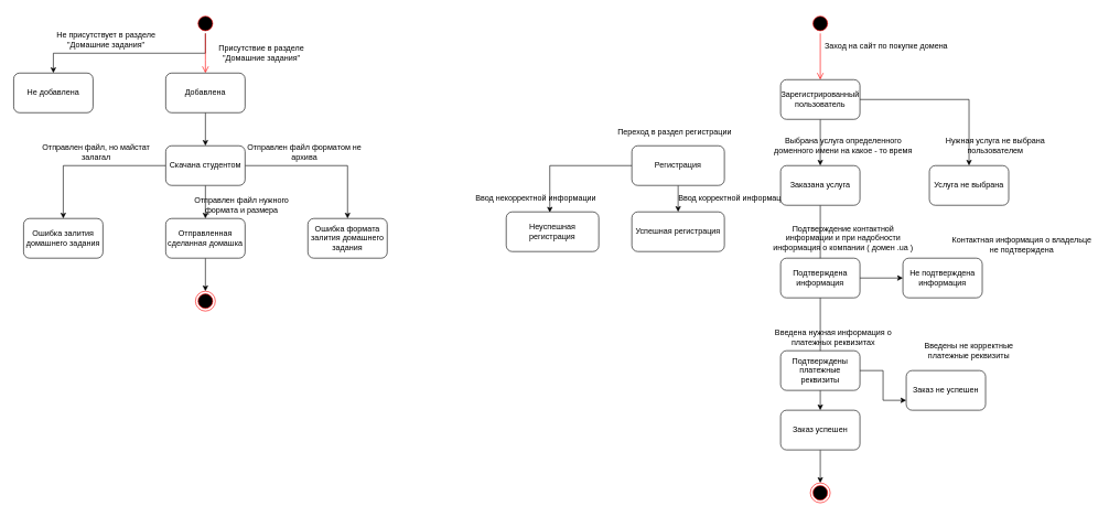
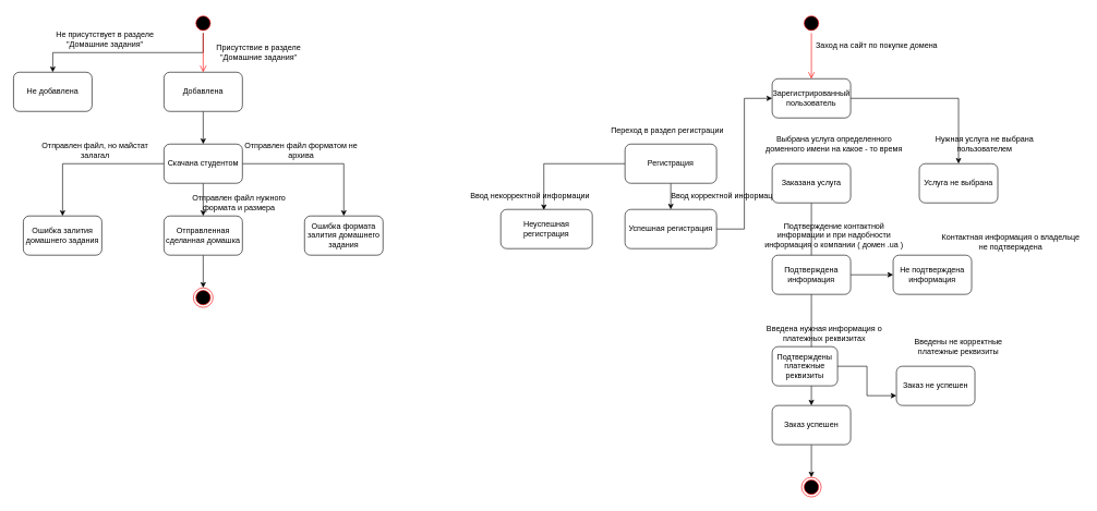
  <mxCell id="0" />
  <mxCell id="1" parent="0" />
  <mxCell id="2" style="edgeStyle=orthogonalEdgeStyle;rounded=0;orthogonalLoop=1;jettySize=auto;html=1;exitX=0.5;exitY=1;exitDx=0;exitDy=0;" edge="1" parent="1" source="3" target="6"><mxGeometry relative="1" as="geometry" /></mxCell>
  <mxCell id="3" value="" style="ellipse;html=1;shape=startState;fillColor=#000000;strokeColor=#ff0000;" vertex="1" parent="1"><mxGeometry x="295" y="20" width="30" height="30" as="geometry" /></mxCell>
  <mxCell id="4" value="" style="edgeStyle=orthogonalEdgeStyle;html=1;verticalAlign=bottom;endArrow=open;endSize=8;strokeColor=#ff0000;" edge="1" source="3" parent="1"><mxGeometry relative="1" as="geometry"><mxPoint x="310" y="110" as="targetPoint" /></mxGeometry></mxCell>
  <mxCell id="5" value="Присутствие в разделе &quot;Домашние задания&quot;" style="text;html=1;strokeColor=none;fillColor=none;align=center;verticalAlign=middle;whiteSpace=wrap;rounded=0;" vertex="1" parent="1"><mxGeometry x="305" y="70" width="180" height="20" as="geometry" /></mxCell>
  <mxCell id="6" value="Не добавлена" style="rounded=1;whiteSpace=wrap;html=1;" vertex="1" parent="1"><mxGeometry x="20" y="110" width="120" height="60" as="geometry" /></mxCell>
  <mxCell id="7" value="" style="edgeStyle=orthogonalEdgeStyle;rounded=0;orthogonalLoop=1;jettySize=auto;html=1;" edge="1" parent="1" source="8" target="12"><mxGeometry relative="1" as="geometry" /></mxCell>
  <mxCell id="8" value="Добавлена" style="rounded=1;whiteSpace=wrap;html=1;" vertex="1" parent="1"><mxGeometry x="250" y="110" width="120" height="60" as="geometry" /></mxCell>
  <mxCell id="9" value="" style="edgeStyle=orthogonalEdgeStyle;rounded=0;orthogonalLoop=1;jettySize=auto;html=1;" edge="1" parent="1" source="12" target="16"><mxGeometry relative="1" as="geometry" /></mxCell>
  <mxCell id="10" style="edgeStyle=orthogonalEdgeStyle;rounded=0;orthogonalLoop=1;jettySize=auto;html=1;exitX=0;exitY=0.5;exitDx=0;exitDy=0;entryX=0.5;entryY=0;entryDx=0;entryDy=0;" edge="1" parent="1" source="12" target="13"><mxGeometry relative="1" as="geometry" /></mxCell>
  <mxCell id="11" style="edgeStyle=orthogonalEdgeStyle;rounded=0;orthogonalLoop=1;jettySize=auto;html=1;exitX=1;exitY=0.5;exitDx=0;exitDy=0;entryX=0.5;entryY=0;entryDx=0;entryDy=0;" edge="1" parent="1" source="12" target="14"><mxGeometry relative="1" as="geometry" /></mxCell>
  <mxCell id="12" value="Скачана студентом" style="rounded=1;whiteSpace=wrap;html=1;" vertex="1" parent="1"><mxGeometry x="250" y="220" width="120" height="60" as="geometry" /></mxCell>
  <mxCell id="13" value="Ошибка залития домашнего задания" style="rounded=1;whiteSpace=wrap;html=1;" vertex="1" parent="1"><mxGeometry x="35" y="330" width="120" height="60" as="geometry" /></mxCell>
  <mxCell id="14" value="Ошибка формата залития домашнего задания" style="rounded=1;whiteSpace=wrap;html=1;" vertex="1" parent="1"><mxGeometry x="465" y="330" width="120" height="60" as="geometry" /></mxCell>
  <mxCell id="15" value="" style="edgeStyle=orthogonalEdgeStyle;rounded=0;orthogonalLoop=1;jettySize=auto;html=1;" edge="1" parent="1" source="16" target="20"><mxGeometry relative="1" as="geometry" /></mxCell>
  <mxCell id="16" value="Отправленная сделанная домашка" style="rounded=1;whiteSpace=wrap;html=1;" vertex="1" parent="1"><mxGeometry x="250" y="330" width="120" height="60" as="geometry" /></mxCell>
  <mxCell id="17" value="Отправлен файл форматом не архива" style="text;html=1;strokeColor=none;fillColor=none;align=center;verticalAlign=middle;whiteSpace=wrap;rounded=0;" vertex="1" parent="1"><mxGeometry x="370" y="220" width="180" height="20" as="geometry" /></mxCell>
  <mxCell id="18" value="Отправлен файл, но майстат залагал" style="text;html=1;strokeColor=none;fillColor=none;align=center;verticalAlign=middle;whiteSpace=wrap;rounded=0;" vertex="1" parent="1"><mxGeometry x="55" y="220" width="180" height="20" as="geometry" /></mxCell>
  <mxCell id="19" value="Не присутствует в разделе &quot;Домашние задания&quot;" style="text;html=1;strokeColor=none;fillColor=none;align=center;verticalAlign=middle;whiteSpace=wrap;rounded=0;" vertex="1" parent="1"><mxGeometry x="70" y="50" width="180" height="20" as="geometry" /></mxCell>
  <mxCell id="20" value="" style="ellipse;html=1;shape=endState;fillColor=#000000;strokeColor=#ff0000;" vertex="1" parent="1"><mxGeometry x="295" y="440" width="30" height="30" as="geometry" /></mxCell>
  <mxCell id="21" value="Отправлен файл нужного формата и размера" style="text;html=1;strokeColor=none;fillColor=none;align=center;verticalAlign=middle;whiteSpace=wrap;rounded=0;" vertex="1" parent="1"><mxGeometry x="275" y="300" width="180" height="20" as="geometry" /></mxCell>
  <mxCell id="22" value="" style="ellipse;html=1;shape=startState;fillColor=#000000;strokeColor=#ff0000;" vertex="1" parent="1"><mxGeometry x="1225" y="20" width="30" height="30" as="geometry" /></mxCell>
  <mxCell id="23" value="" style="edgeStyle=orthogonalEdgeStyle;html=1;verticalAlign=bottom;endArrow=open;endSize=8;strokeColor=#ff0000;" edge="1" source="22" parent="1" target="27"><mxGeometry relative="1" as="geometry"><mxPoint x="1240" y="110" as="targetPoint" /></mxGeometry></mxCell>
  <mxCell id="24" value="Заход на сайт по покупке домена" style="text;html=1;strokeColor=none;fillColor=none;align=center;verticalAlign=middle;whiteSpace=wrap;rounded=0;" vertex="1" parent="1"><mxGeometry x="1235" y="60" width="210" height="20" as="geometry" /></mxCell>
- <mxCell id="25" value="" style="edgeStyle=orthogonalEdgeStyle;rounded=0;orthogonalLoop=1;jettySize=auto;html=1;" edge="1" parent="1" source="27" target="38"><mxGeometry relative="1" as="geometry" /></mxCell>
  <mxCell id="26" style="edgeStyle=orthogonalEdgeStyle;rounded=0;orthogonalLoop=1;jettySize=auto;html=1;exitX=1;exitY=0.5;exitDx=0;exitDy=0;" edge="1" parent="1" source="27" target="44"><mxGeometry relative="1" as="geometry" /></mxCell>
  <mxCell id="27" value="Зарегистрированный пользователь" style="rounded=1;whiteSpace=wrap;html=1;" vertex="1" parent="1"><mxGeometry x="1180" y="120" width="120" height="60" as="geometry" /></mxCell>
  <mxCell id="28" value="" style="edgeStyle=orthogonalEdgeStyle;rounded=0;orthogonalLoop=1;jettySize=auto;html=1;" edge="1" parent="1" source="30" target="33"><mxGeometry relative="1" as="geometry" /></mxCell>
  <mxCell id="29" style="edgeStyle=orthogonalEdgeStyle;rounded=0;orthogonalLoop=1;jettySize=auto;html=1;exitX=0;exitY=0.5;exitDx=0;exitDy=0;entryX=0.471;entryY=0.016;entryDx=0;entryDy=0;entryPerimeter=0;" edge="1" parent="1" source="30" target="35"><mxGeometry relative="1" as="geometry" /></mxCell>
  <mxCell id="30" value="Регистрация" style="rounded=1;whiteSpace=wrap;html=1;" vertex="1" parent="1"><mxGeometry x="955" y="220" width="140" height="60" as="geometry" /></mxCell>
  <mxCell id="31" value="Переход в раздел регистрации" style="text;html=1;strokeColor=none;fillColor=none;align=center;verticalAlign=middle;whiteSpace=wrap;rounded=0;" vertex="1" parent="1"><mxGeometry x="915" y="190" width="210" height="20" as="geometry" /></mxCell>
+ <mxCell id="32" style="edgeStyle=orthogonalEdgeStyle;rounded=0;orthogonalLoop=1;jettySize=auto;html=1;exitX=1;exitY=0.5;exitDx=0;exitDy=0;entryX=0;entryY=0.5;entryDx=0;entryDy=0;" edge="1" parent="1" source="33" target="27"><mxGeometry relative="1" as="geometry" /></mxCell>
  <mxCell id="33" value="Успешная регистрация" style="rounded=1;whiteSpace=wrap;html=1;" vertex="1" parent="1"><mxGeometry x="955" y="320" width="140" height="60" as="geometry" /></mxCell>
  <mxCell id="34" value="Ввод корректной информации" style="text;html=1;strokeColor=none;fillColor=none;align=center;verticalAlign=middle;whiteSpace=wrap;rounded=0;" vertex="1" parent="1"><mxGeometry x="1005" y="290" width="210" height="20" as="geometry" /></mxCell>
  <mxCell id="35" value="Неуспешная регистрация" style="rounded=1;whiteSpace=wrap;html=1;" vertex="1" parent="1"><mxGeometry x="765" y="320" width="140" height="60" as="geometry" /></mxCell>
  <mxCell id="36" value="Ввод некорректной информации" style="text;html=1;strokeColor=none;fillColor=none;align=center;verticalAlign=middle;whiteSpace=wrap;rounded=0;" vertex="1" parent="1"><mxGeometry x="705" y="290" width="210" height="20" as="geometry" /></mxCell>
  <mxCell id="37" value="" style="edgeStyle=orthogonalEdgeStyle;rounded=0;orthogonalLoop=1;jettySize=auto;html=1;" edge="1" parent="1" source="38" target="41"><mxGeometry relative="1" as="geometry" /></mxCell>
  <mxCell id="38" value="Заказана услуга" style="rounded=1;whiteSpace=wrap;html=1;" vertex="1" parent="1"><mxGeometry x="1180" y="250" width="120" height="60" as="geometry" /></mxCell>
  <mxCell id="39" value="Выбрана услуга определенного доменного имени на какое - то время" style="text;html=1;strokeColor=none;fillColor=none;align=center;verticalAlign=middle;whiteSpace=wrap;rounded=0;" vertex="1" parent="1"><mxGeometry x="1165" y="210" width="220" height="20" as="geometry" /></mxCell>
  <mxCell id="40" value="" style="edgeStyle=orthogonalEdgeStyle;rounded=0;orthogonalLoop=1;jettySize=auto;html=1;" edge="1" parent="1" source="41" target="43"><mxGeometry relative="1" as="geometry" /></mxCell>
  <mxCell id="41" value="Заказ успешен" style="rounded=1;whiteSpace=wrap;html=1;" vertex="1" parent="1"><mxGeometry x="1180" y="620" width="120" height="60" as="geometry" /></mxCell>
  <mxCell id="42" value="Введена нужная информация о платежных реквизитах" style="text;html=1;strokeColor=none;fillColor=none;align=center;verticalAlign=middle;whiteSpace=wrap;rounded=0;" vertex="1" parent="1"><mxGeometry x="1165" y="500" width="190" height="20" as="geometry" /></mxCell>
  <mxCell id="43" value="" style="ellipse;html=1;shape=endState;fillColor=#000000;strokeColor=#ff0000;" vertex="1" parent="1"><mxGeometry x="1225" y="730" width="30" height="30" as="geometry" /></mxCell>
  <mxCell id="44" value="Услуга не выбрана" style="rounded=1;whiteSpace=wrap;html=1;" vertex="1" parent="1"><mxGeometry x="1405" y="250" width="120" height="60" as="geometry" /></mxCell>
  <mxCell id="45" value="Нужная услуга не выбрана пользователем" style="text;html=1;strokeColor=none;fillColor=none;align=center;verticalAlign=middle;whiteSpace=wrap;rounded=0;" vertex="1" parent="1"><mxGeometry x="1395" y="210" width="220" height="20" as="geometry" /></mxCell>
  <mxCell id="46" value="Заказ не успешен" style="rounded=1;whiteSpace=wrap;html=1;" vertex="1" parent="1"><mxGeometry x="1370" y="560" width="120" height="60" as="geometry" /></mxCell>
  <mxCell id="47" value="Введены не корректные платежные реквизиты" style="text;html=1;strokeColor=none;fillColor=none;align=center;verticalAlign=middle;whiteSpace=wrap;rounded=0;" vertex="1" parent="1"><mxGeometry x="1370" y="520" width="190" height="20" as="geometry" /></mxCell>
  <mxCell id="48" style="edgeStyle=orthogonalEdgeStyle;rounded=0;orthogonalLoop=1;jettySize=auto;html=1;exitX=1;exitY=0.5;exitDx=0;exitDy=0;" edge="1" parent="1" source="49" target="52"><mxGeometry relative="1" as="geometry" /></mxCell>
  <mxCell id="49" value="Подтверждена информация" style="rounded=1;whiteSpace=wrap;html=1;" vertex="1" parent="1"><mxGeometry x="1180" y="390" width="120" height="60" as="geometry" /></mxCell>
  <mxCell id="50" value="Подтверждение контактной информации и при надобности информация о компании ( домен .ua )" style="text;html=1;strokeColor=none;fillColor=none;align=center;verticalAlign=middle;whiteSpace=wrap;rounded=0;" vertex="1" parent="1"><mxGeometry x="1165" y="350" width="220" height="20" as="geometry" /></mxCell>
  <mxCell id="51" value="Контактная информация о владельце не подтверждена" style="text;html=1;strokeColor=none;fillColor=none;align=center;verticalAlign=middle;whiteSpace=wrap;rounded=0;" vertex="1" parent="1"><mxGeometry x="1435" y="360" width="220" height="20" as="geometry" /></mxCell>
  <mxCell id="52" value="Не подтверждена информация" style="rounded=1;whiteSpace=wrap;html=1;" vertex="1" parent="1"><mxGeometry x="1365" y="390" width="120" height="60" as="geometry" /></mxCell>
  <mxCell id="53" style="edgeStyle=orthogonalEdgeStyle;rounded=0;orthogonalLoop=1;jettySize=auto;html=1;exitX=1;exitY=0.5;exitDx=0;exitDy=0;entryX=0;entryY=0.75;entryDx=0;entryDy=0;" edge="1" parent="1" source="54" target="46"><mxGeometry relative="1" as="geometry" /></mxCell>
- <mxCell id="54" value="Подтверждены платежные реквизиты" style="rounded=1;whiteSpace=wrap;html=1;" vertex="1" parent="1"><mxGeometry x="1180" y="530" width="120" height="60" as="geometry" /></mxCell>
+ <mxCell id="54" value="Подтверждены платежные реквизиты" style="rounded=1;whiteSpace=wrap;html=1;" vertex="1" parent="1"><mxGeometry x="1180" y="530" width="100" height="60" as="geometry" /></mxCell>
